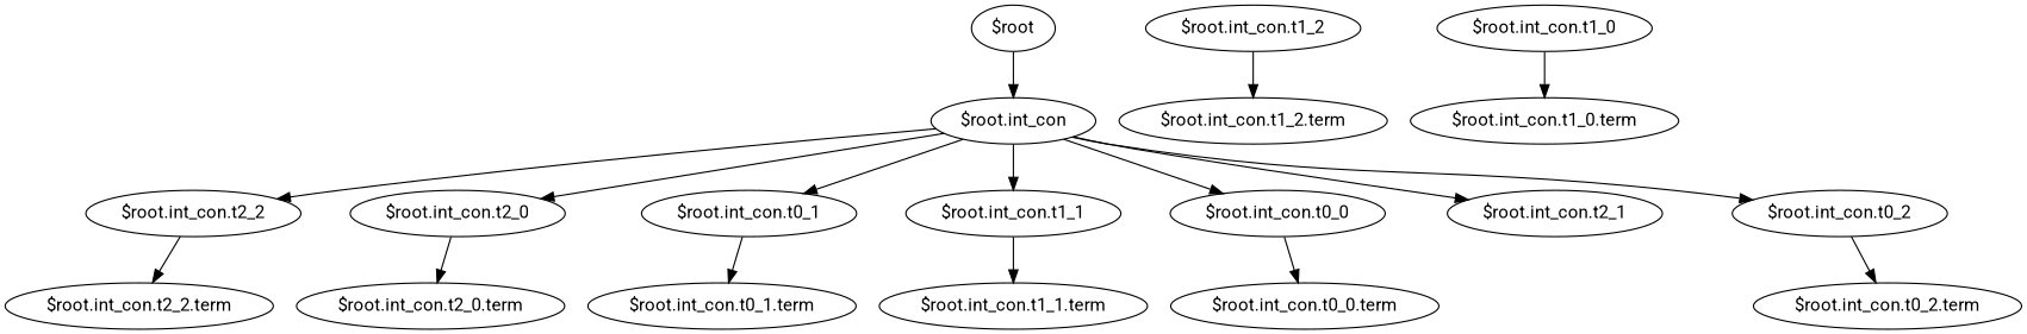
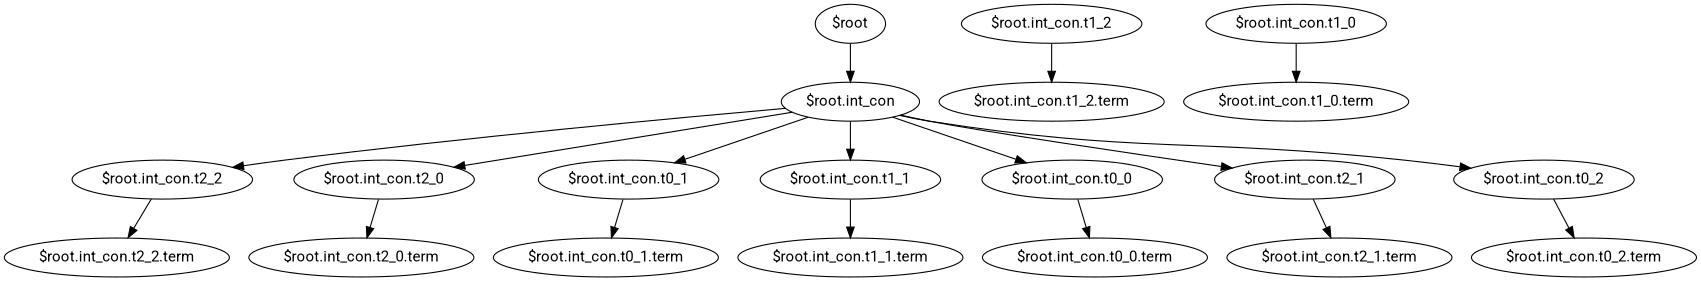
  digraph {
    fontname=Roboto
    node [fontname=Roboto]
    edge [fontname=Roboto]
    "$root.int_con.t2_2"
    "$root.int_con.t2_2.term"
    "$root.int_con.t2_0"
    "$root.int_con.t2_0.term"
    "$root.int_con.t1_2"
    "$root.int_con.t1_2.term"
    "$root.int_con.t1_0"
    "$root.int_con.t1_0.term"
    "$root.int_con.t0_1"
    "$root.int_con.t0_1.term"
    "$root.int_con.t1_1"
    "$root.int_con.t1_1.term"
    "$root.int_con.t0_0"
    "$root.int_con.t0_0.term"
    "$root.int_con.t2_1"
+   "$root.int_con.t2_1.term"
    "$root.int_con"
    "$root.int_con.t0_2"
    "$root.int_con.t0_2.term"
    "$root"
    "$root.int_con.t2_2" -> "$root.int_con.t2_2.term"
    "$root.int_con.t2_0" -> "$root.int_con.t2_0.term"
    "$root.int_con.t1_2" -> "$root.int_con.t1_2.term"
    "$root.int_con.t1_0" -> "$root.int_con.t1_0.term"
    "$root.int_con.t0_1" -> "$root.int_con.t0_1.term"
    "$root.int_con.t1_1" -> "$root.int_con.t1_1.term"
    "$root.int_con.t0_0" -> "$root.int_con.t0_0.term"
+   "$root.int_con.t2_1" -> "$root.int_con.t2_1.term"
    "$root.int_con" -> "$root.int_con.t2_2"
    "$root.int_con" -> "$root.int_con.t2_0"
    "$root.int_con" -> "$root.int_con.t0_1"
    "$root.int_con" -> "$root.int_con.t1_1"
    "$root.int_con" -> "$root.int_con.t0_0"
    "$root.int_con" -> "$root.int_con.t2_1"
    "$root.int_con" -> "$root.int_con.t0_2"
    "$root.int_con.t0_2" -> "$root.int_con.t0_2.term"
    "$root" -> "$root.int_con"
  }
